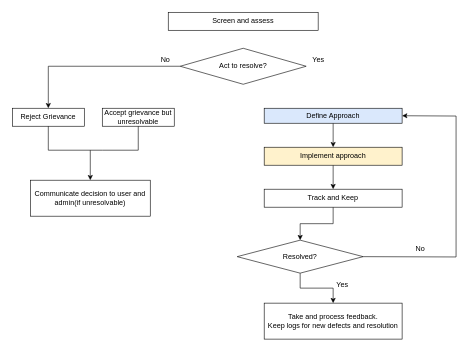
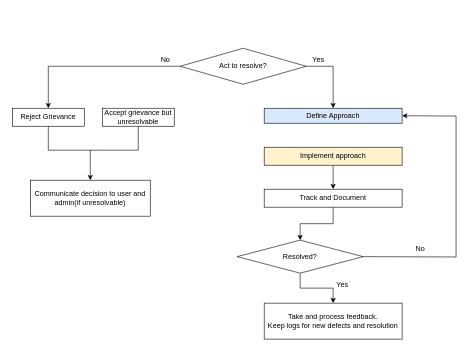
  <mxCell id="0" />
  <mxCell id="1" parent="0" />
- <mxCell id="2" value="Screen and assess" style="rounded=0;whiteSpace=wrap;html=1;" parent="1" vertex="1"><mxGeometry x="280" y="20" width="250" height="30" as="geometry" /></mxCell>
- <mxCell id="3" value="" style="edgeStyle=orthogonalEdgeStyle;rounded=0;orthogonalLoop=1;jettySize=auto;html=1;" parent="1" source="4" target="6" edge="1"><mxGeometry relative="1" as="geometry" /></mxCell>
  <mxCell id="4" value="Define Approach" style="whiteSpace=wrap;html=1;rounded=0;fillColor=#dae8fc;" parent="1" vertex="1"><mxGeometry x="440" y="180" width="230" height="25" as="geometry" /></mxCell>
  <mxCell id="5" value="" style="edgeStyle=orthogonalEdgeStyle;rounded=0;orthogonalLoop=1;jettySize=auto;html=1;" parent="1" source="6" target="8" edge="1"><mxGeometry relative="1" as="geometry" /></mxCell>
  <mxCell id="6" value="Implement approach" style="whiteSpace=wrap;html=1;rounded=0;fillColor=#fff2cc;" parent="1" vertex="1"><mxGeometry x="440" y="245" width="230" height="30" as="geometry" /></mxCell>
  <mxCell id="7" value="" style="edgeStyle=orthogonalEdgeStyle;rounded=0;orthogonalLoop=1;jettySize=auto;html=1;" parent="1" source="8" target="10" edge="1"><mxGeometry relative="1" as="geometry" /></mxCell>
- <mxCell id="8" value="Track and Keep" style="whiteSpace=wrap;html=1;rounded=0;" parent="1" vertex="1"><mxGeometry x="440" y="315" width="230" height="30" as="geometry" /></mxCell>
+ <mxCell id="8" value="Track and Document" style="whiteSpace=wrap;html=1;rounded=0;" parent="1" vertex="1"><mxGeometry x="440" y="315" width="230" height="30" as="geometry" /></mxCell>
  <mxCell id="9" value="" style="edgeStyle=orthogonalEdgeStyle;rounded=0;orthogonalLoop=1;jettySize=auto;html=1;" parent="1" source="10" target="13" edge="1"><mxGeometry relative="1" as="geometry" /></mxCell>
  <mxCell id="10" value="Resolved?" style="rhombus;whiteSpace=wrap;html=1;rounded=0;" parent="1" vertex="1"><mxGeometry x="395" y="400" width="210" height="55" as="geometry" /></mxCell>
  <mxCell id="11" value="" style="endArrow=classic;html=1;rounded=0;exitX=1;exitY=0.5;exitDx=0;exitDy=0;entryX=1;entryY=0.5;entryDx=0;entryDy=0;" parent="1" source="10" target="4" edge="1"><mxGeometry width="50" height="50" relative="1" as="geometry"><mxPoint x="690" y="425" as="sourcePoint" /><mxPoint x="760" y="155" as="targetPoint" /><Array as="points"><mxPoint x="760" y="428" /><mxPoint x="760" y="193" /></Array></mxGeometry></mxCell>
  <mxCell id="12" value="No" style="text;html=1;align=center;verticalAlign=middle;resizable=0;points=[];autosize=1;strokeColor=none;fillColor=none;" parent="1" vertex="1"><mxGeometry x="685" y="405" width="30" height="20" as="geometry" /></mxCell>
  <mxCell id="13" value="Take and process feedback.&lt;br&gt;Keep logs for new defects and resolution" style="whiteSpace=wrap;html=1;rounded=0;" parent="1" vertex="1"><mxGeometry x="440" y="505" width="230" height="60" as="geometry" /></mxCell>
  <mxCell id="14" value="Yes" style="text;html=1;align=center;verticalAlign=middle;resizable=0;points=[];autosize=1;strokeColor=none;fillColor=none;" parent="1" vertex="1"><mxGeometry x="550" y="465" width="40" height="20" as="geometry" /></mxCell>
  <mxCell id="15" value="" style="edgeStyle=orthogonalEdgeStyle;rounded=0;orthogonalLoop=1;jettySize=auto;html=1;" parent="1" source="16" target="18" edge="1"><mxGeometry relative="1" as="geometry" /></mxCell>
  <mxCell id="16" value="Act to resolve?" style="rhombus;whiteSpace=wrap;html=1;rounded=0;" parent="1" vertex="1"><mxGeometry x="300" y="80" width="210" height="60" as="geometry" /></mxCell>
+ <mxCell id="17" value="" style="endArrow=classic;html=1;rounded=0;exitX=1;exitY=0.5;exitDx=0;exitDy=0;" parent="1" source="16" target="4" edge="1"><mxGeometry width="50" height="50" relative="1" as="geometry"><mxPoint x="560" y="250" as="sourcePoint" /><mxPoint x="610" y="110" as="targetPoint" /><Array as="points"><mxPoint x="555" y="110" /></Array></mxGeometry></mxCell>
  <mxCell id="18" value="Reject Grievance" style="whiteSpace=wrap;html=1;rounded=0;" parent="1" vertex="1"><mxGeometry x="20" y="180" width="120" height="30" as="geometry" /></mxCell>
  <mxCell id="19" value="Accept grievance but unresolvable" style="whiteSpace=wrap;html=1;rounded=0;" parent="1" vertex="1"><mxGeometry x="170" y="180" width="120" height="30" as="geometry" /></mxCell>
  <mxCell id="20" value="Communicate decision to user and admin(if unresolvable)" style="rounded=0;whiteSpace=wrap;html=1;" parent="1" vertex="1"><mxGeometry x="50" y="300" width="200" height="60" as="geometry" /></mxCell>
  <mxCell id="21" value="Yes" style="text;html=1;align=center;verticalAlign=middle;resizable=0;points=[];autosize=1;strokeColor=none;fillColor=none;" parent="1" vertex="1"><mxGeometry x="510" y="90" width="40" height="20" as="geometry" /></mxCell>
  <mxCell id="22" value="No" style="text;html=1;align=center;verticalAlign=middle;resizable=0;points=[];autosize=1;strokeColor=none;fillColor=none;" parent="1" vertex="1"><mxGeometry x="260" y="90" width="30" height="20" as="geometry" /></mxCell>
  <mxCell id="23" value="" style="endArrow=none;html=1;rounded=0;exitX=0.5;exitY=1;exitDx=0;exitDy=0;" parent="1" source="18" edge="1"><mxGeometry width="50" height="50" relative="1" as="geometry"><mxPoint x="370" y="290" as="sourcePoint" /><mxPoint x="170" y="250" as="targetPoint" /><Array as="points"><mxPoint x="80" y="250" /></Array></mxGeometry></mxCell>
  <mxCell id="24" value="" style="endArrow=none;html=1;rounded=0;exitX=0.5;exitY=1;exitDx=0;exitDy=0;" parent="1" edge="1"><mxGeometry width="50" height="50" relative="1" as="geometry"><mxPoint x="230" y="210" as="sourcePoint" /><mxPoint x="170" y="250" as="targetPoint" /><Array as="points"><mxPoint x="230" y="250" /></Array></mxGeometry></mxCell>
  <mxCell id="25" value="" style="endArrow=classic;html=1;rounded=0;entryX=0.5;entryY=0;entryDx=0;entryDy=0;" parent="1" target="20" edge="1"><mxGeometry width="50" height="50" relative="1" as="geometry"><mxPoint x="150" y="250" as="sourcePoint" /><mxPoint x="150" y="280" as="targetPoint" /></mxGeometry></mxCell>
